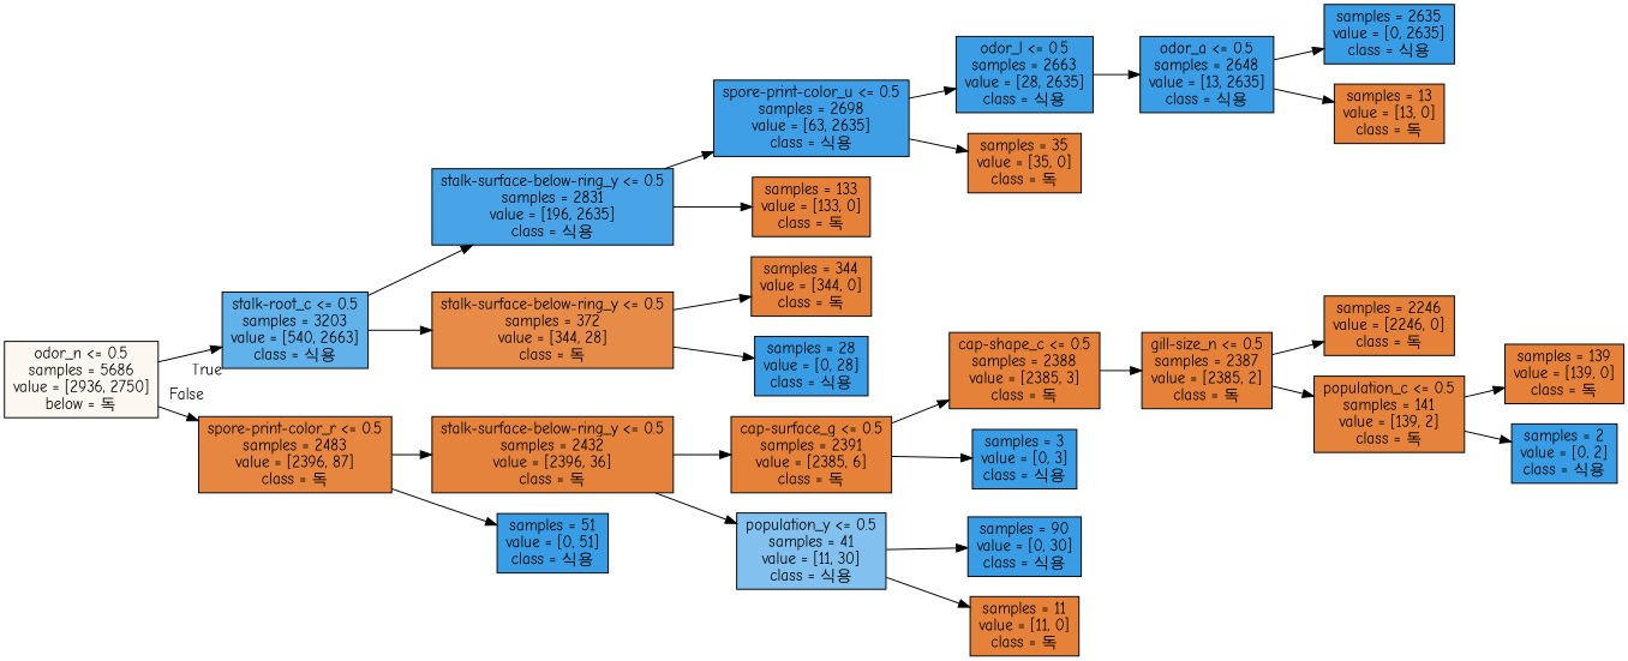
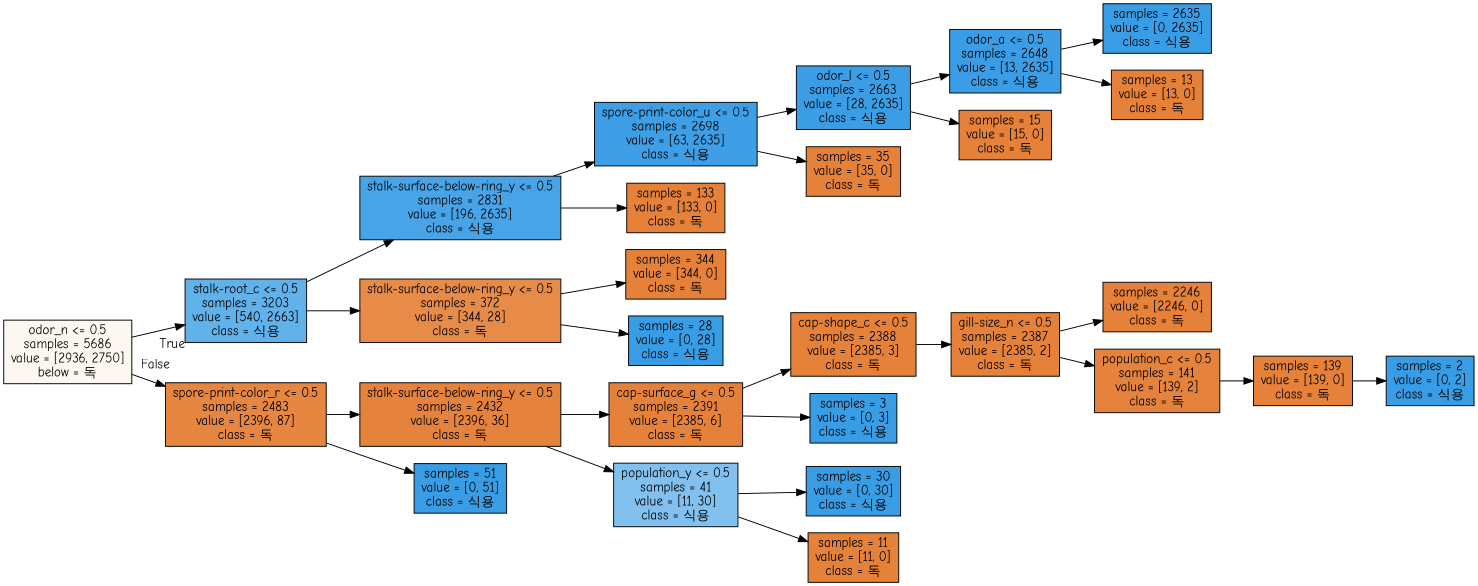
  digraph {
    fontname="Comic Neue"
    rankdir=LR
    node [color=black fillcolor="#e58139" fontname="Comic Neue" shape=box style=filled]
    edge [fontname="Comic Neue"]
    n1 [fillcolor="#fdf7f2" label="odor_n <= 0.5\nsamples = 5686\nvalue = [2936, 2750]\nbelow = 독"]
    n2 [fillcolor="#61b1ea" label="stalk-root_c <= 0.5\nsamples = 3203\nvalue = [540, 2663]\nclass = 식용"]
    n3 [fillcolor="#e68640" label="spore-print-color_r <= 0.5\nsamples = 2483\nvalue = [2396, 87]\nclass = 독"]
    n4 [fillcolor="#48a4e7" label="stalk-surface-below-ring_y <= 0.5\nsamples = 2831\nvalue = [196, 2635]\nclass = 식용"]
    n5 [fillcolor="#e78b49" label="stalk-surface-below-ring_y <= 0.5\nsamples = 372\nvalue = [344, 28]\nclass = 독"]
    n6 [fillcolor="#e5833c" label="stalk-surface-below-ring_y <= 0.5\nsamples = 2432\nvalue = [2396, 36]\nclass = 독"]
    n7 [fillcolor="#399de5" label="samples = 51\nvalue = [0, 51]\nclass = 식용"]
    n8 [fillcolor="#3e9fe6" label="spore-print-color_u <= 0.5\nsamples = 2698\nvalue = [63, 2635]\nclass = 식용"]
    n9 [label="samples = 133\nvalue = [133, 0]\nclass = 독"]
    n10 [label="samples = 344\nvalue = [344, 0]\nclass = 독"]
    n11 [fillcolor="#399de5" label="samples = 28\nvalue = [0, 28]\nclass = 식용"]
    n12 [fillcolor="#3b9ee5" label="odor_l <= 0.5\nsamples = 2663\nvalue = [28, 2635]\nclass = 식용"]
    n13 [label="samples = 35\nvalue = [35, 0]\nclass = 독"]
    n14 [fillcolor="#3a9de5" label="odor_a <= 0.5\nsamples = 2648\nvalue = [13, 2635]\nclass = 식용"]
+   n15 [label="samples = 15\nvalue = [15, 0]\nclass = 독"]
    n16 [fillcolor="#399de5" label="samples = 2635\nvalue = [0, 2635]\nclass = 식용"]
    n17 [label="samples = 13\nvalue = [13, 0]\nclass = 독"]
    n18 [label="cap-surface_g <= 0.5\nsamples = 2391\nvalue = [2385, 6]\nclass = 독"]
    n19 [fillcolor="#82c1ef" label="population_y <= 0.5\nsamples = 41\nvalue = [11, 30]\nclass = 식용"]
    n20 [label="cap-shape_c <= 0.5\nsamples = 2388\nvalue = [2385, 3]\nclass = 독"]
    n21 [fillcolor="#399de5" label="samples = 3\nvalue = [0, 3]\nclass = 식용"]
-   n22 [fillcolor="#399de5" label="samples = 90\nvalue = [0, 30]\nclass = 식용"]
+   n22 [fillcolor="#399de5" label="samples = 30\nvalue = [0, 30]\nclass = 식용"]
    n23 [label="samples = 11\nvalue = [11, 0]\nclass = 독"]
    n24 [label="gill-size_n <= 0.5\nsamples = 2387\nvalue = [2385, 2]\nclass = 독"]
    n25 [label="samples = 2246\nvalue = [2246, 0]\nclass = 독"]
    n26 [fillcolor="#e5833c" label="population_c <= 0.5\nsamples = 141\nvalue = [139, 2]\nclass = 독"]
    n27 [label="samples = 139\nvalue = [139, 0]\nclass = 독"]
    n28 [fillcolor="#399de5" label="samples = 2\nvalue = [0, 2]\nclass = 식용"]
    n1 -> n2 [headlabel=True labelangle=45 labeldistance=2.5]
    n1 -> n3 [headlabel=False labelangle=-45 labeldistance=2.5]
    n2 -> n4
    n2 -> n5
    n3 -> n6
    n3 -> n7
    n4 -> n8
    n4 -> n9
    n5 -> n10
    n5 -> n11
    n6 -> n18
    n6 -> n19
    n8 -> n12
    n8 -> n13
    n12 -> n14
+   n12 -> n15
    n14 -> n16
    n14 -> n17
    n18 -> n20
    n18 -> n21
    n19 -> n22
    n19 -> n23
    n20 -> n24
    n24 -> n25
    n24 -> n26
    n26 -> n27
-   n26 -> n28
+   n27 -> n28
  }
